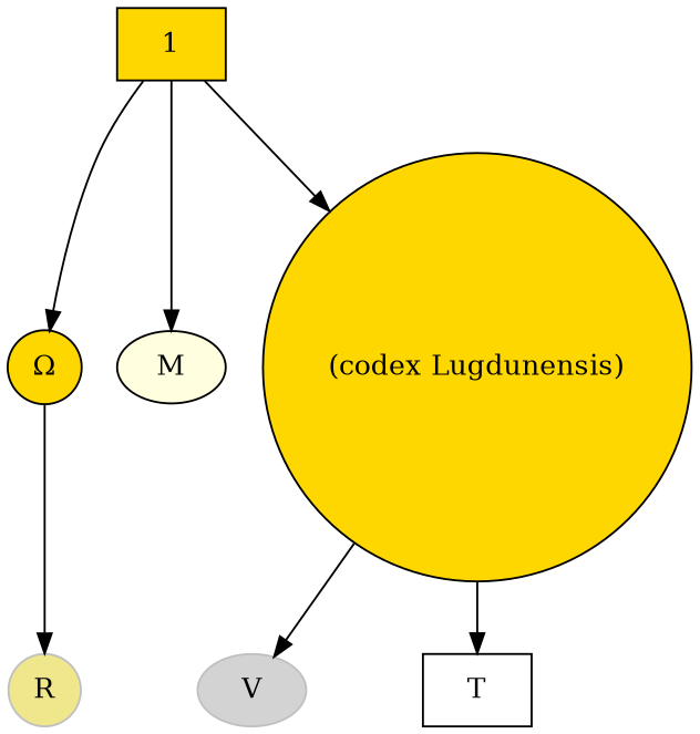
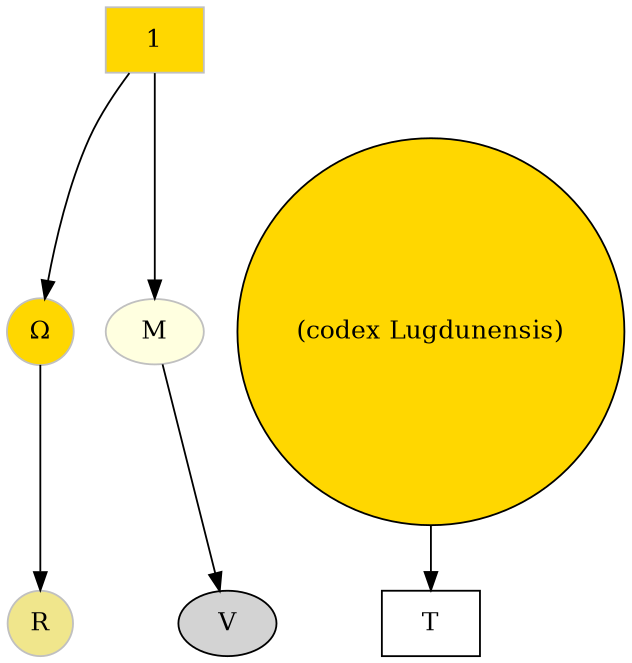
  digraph {
    node [fillcolor=gold shape=circle style=filled]
-   n1 [color=black label="Ω"]
+   n1 [color=grey label="Ω"]
    n2 [color=grey fillcolor=khaki label=R]
-   1 [color=black shape=box]
-   n4 [fillcolor=lightyellow label=M shape=ellipse]
+   1 [color=grey shape=box]
+   n4 [fillcolor=lightyellow label=M shape=ellipse color=grey]
    n5 [label="(codex Lugdunensis)"]
    T [fillcolor=white shape=box]
-   n7 [fillcolor=lightgrey label=V shape=ellipse color=grey]
+   n7 [fillcolor=lightgrey label=V shape=ellipse]
    n1 -> n2
    1 -> n1
    1 -> n4
-   1 -> n5
    n5 -> T
-   n5 -> n7
+   n4 -> n7
  }
